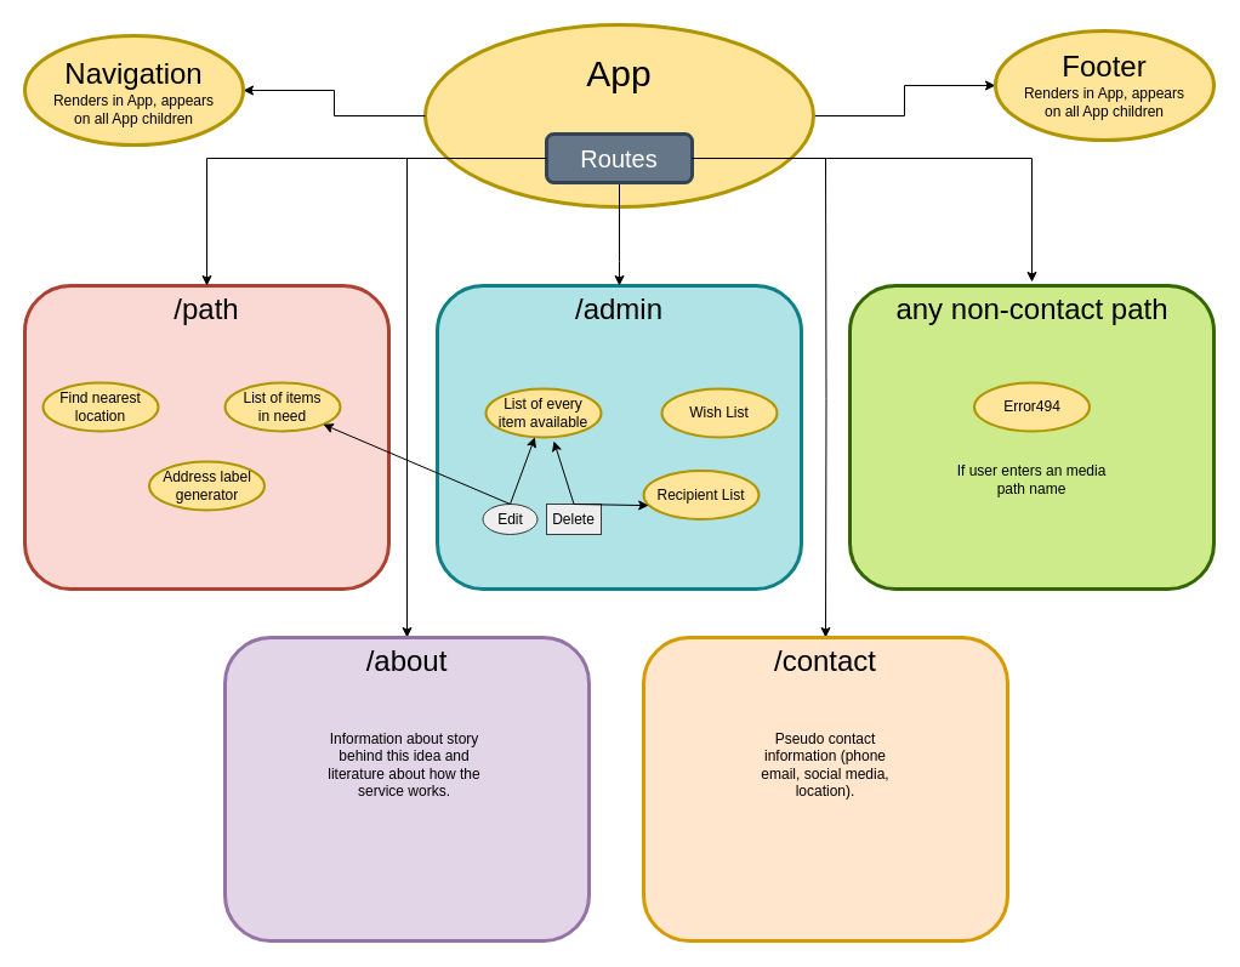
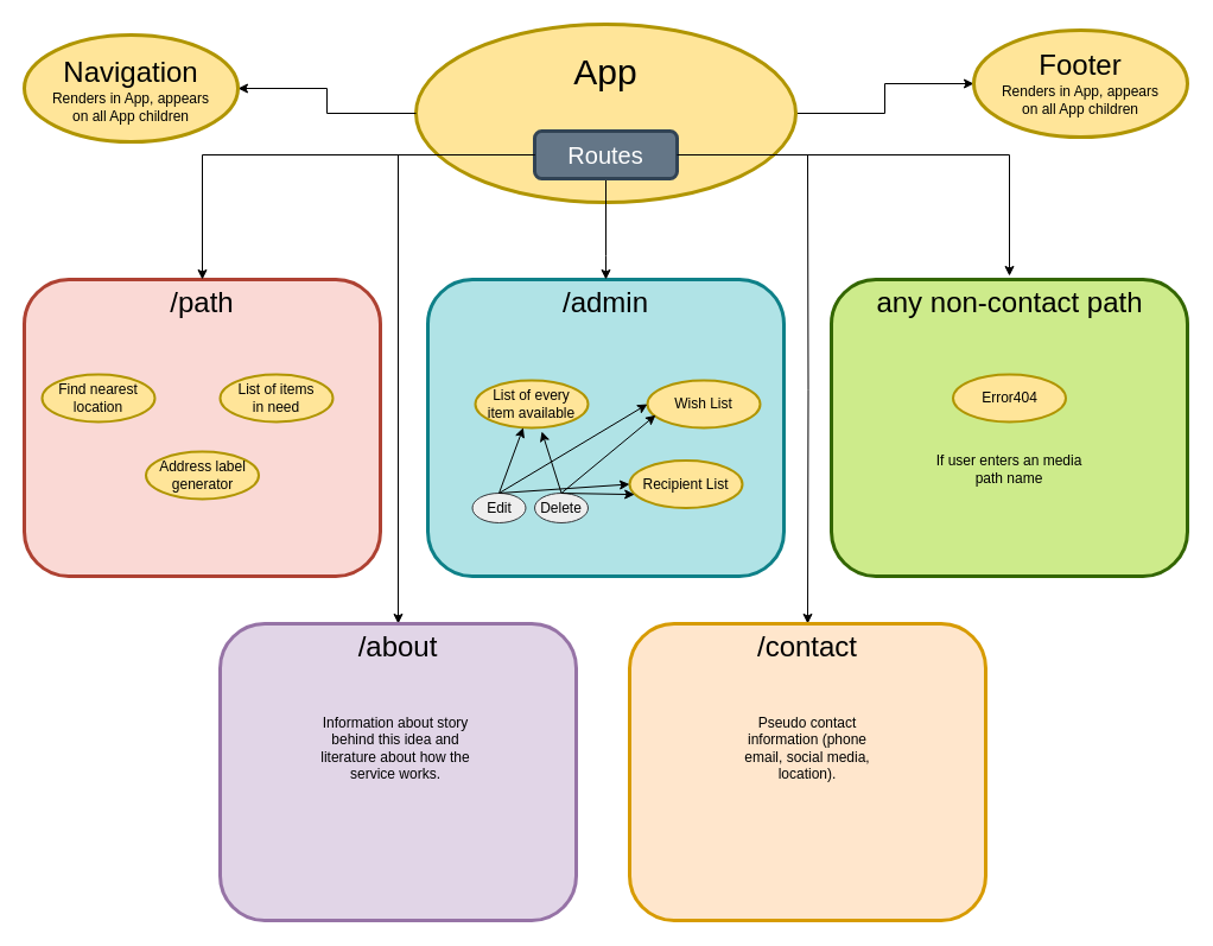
  <mxCell id="0" />
  <mxCell id="1" parent="0" />
  <mxCell id="2" value="" style="rounded=1;whiteSpace=wrap;html=1;fillColor=#b0e3e6;strokeColor=#0e8088;strokeWidth=3;" vertex="1" parent="1"><mxGeometry x="360" y="235" width="300" height="250" as="geometry" /></mxCell>
  <mxCell id="3" value="" style="rounded=1;whiteSpace=wrap;html=1;fillColor=#fad9d5;strokeColor=#ae4132;strokeWidth=3;" vertex="1" parent="1"><mxGeometry x="20" y="235" width="300" height="250" as="geometry" /></mxCell>
  <mxCell id="4" value="&lt;font style=&quot;font-size: 24px&quot;&gt;/admin&lt;/font&gt;" style="text;html=1;strokeColor=none;fillColor=none;align=center;verticalAlign=middle;whiteSpace=wrap;rounded=0;" vertex="1" parent="1"><mxGeometry x="490" y="245" width="40" height="20" as="geometry" /></mxCell>
  <mxCell id="5" value="" style="edgeStyle=orthogonalEdgeStyle;rounded=0;orthogonalLoop=1;jettySize=auto;html=1;exitX=1;exitY=0.5;exitDx=0;exitDy=0;" edge="1" parent="1" source="6" target="10"><mxGeometry relative="1" as="geometry"><mxPoint x="750" y="127" as="targetPoint" /></mxGeometry></mxCell>
  <mxCell id="6" value="" style="ellipse;whiteSpace=wrap;html=1;strokeWidth=3;fillColor=#FFE599;strokeColor=#B09500;fontColor=#ffffff;" vertex="1" parent="1"><mxGeometry x="350" y="20" width="320" height="150" as="geometry" /></mxCell>
  <mxCell id="7" value="&lt;font style=&quot;font-size: 30px&quot;&gt;App&lt;/font&gt;" style="text;html=1;strokeColor=none;fillColor=none;align=center;verticalAlign=middle;whiteSpace=wrap;rounded=0;" vertex="1" parent="1"><mxGeometry x="490" y="50" width="40" height="20" as="geometry" /></mxCell>
  <mxCell id="8" value="&lt;font style=&quot;font-size: 24px&quot;&gt;/path&lt;/font&gt;" style="text;html=1;strokeColor=none;fillColor=none;align=center;verticalAlign=middle;whiteSpace=wrap;rounded=0;" vertex="1" parent="1"><mxGeometry x="150" y="245" width="40" height="20" as="geometry" /></mxCell>
  <mxCell id="9" value="" style="edgeStyle=orthogonalEdgeStyle;rounded=0;orthogonalLoop=1;jettySize=auto;html=1;exitX=0;exitY=0.5;exitDx=0;exitDy=0;" edge="1" parent="1" source="6" target="11"><mxGeometry relative="1" as="geometry" /></mxCell>
  <mxCell id="10" value="" style="ellipse;whiteSpace=wrap;html=1;strokeWidth=3;fillColor=#FFE599;strokeColor=#B09500;fontColor=#ffffff;" vertex="1" parent="1"><mxGeometry x="820" y="25" width="180" height="90" as="geometry" /></mxCell>
  <mxCell id="11" value="" style="ellipse;whiteSpace=wrap;html=1;strokeWidth=3;fillColor=#FFE599;strokeColor=#B09500;fontColor=#ffffff;" vertex="1" parent="1"><mxGeometry x="20" y="29" width="180" height="90" as="geometry" /></mxCell>
  <mxCell id="12" value="&lt;font color=&quot;#000000&quot;&gt;Find nearest location&lt;/font&gt;" style="ellipse;whiteSpace=wrap;html=1;strokeWidth=2;fillColor=#FFE599;strokeColor=#B09500;fontColor=#ffffff;" vertex="1" parent="1"><mxGeometry x="35" y="315" width="95" height="40" as="geometry" /></mxCell>
  <mxCell id="13" value="&lt;font style=&quot;font-size: 24px&quot;&gt;Footer&lt;/font&gt;" style="text;html=1;strokeColor=none;fillColor=none;align=center;verticalAlign=middle;whiteSpace=wrap;rounded=0;" vertex="1" parent="1"><mxGeometry x="890" y="45" width="40" height="20" as="geometry" /></mxCell>
  <mxCell id="14" value="Renders in App, appears on all App children" style="text;html=1;strokeColor=none;fillColor=none;align=center;verticalAlign=middle;whiteSpace=wrap;rounded=0;" vertex="1" parent="1"><mxGeometry x="835" y="74" width="150" height="20" as="geometry" /></mxCell>
  <mxCell id="15" value="" style="edgeStyle=orthogonalEdgeStyle;rounded=0;orthogonalLoop=1;jettySize=auto;html=1;" edge="1" parent="1" source="16" target="2"><mxGeometry relative="1" as="geometry"><Array as="points"><mxPoint x="510" y="215" /><mxPoint x="510" y="215" /></Array></mxGeometry></mxCell>
  <mxCell id="16" value="&lt;font style=&quot;font-size: 20px&quot;&gt;Routes&lt;/font&gt;" style="rounded=1;whiteSpace=wrap;html=1;strokeWidth=3;fillColor=#647687;strokeColor=#314354;fontColor=#ffffff;" vertex="1" parent="1"><mxGeometry x="450" y="110" width="120" height="40" as="geometry" /></mxCell>
  <mxCell id="17" value="" style="edgeStyle=orthogonalEdgeStyle;rounded=0;orthogonalLoop=1;jettySize=auto;html=1;exitX=0;exitY=0.5;exitDx=0;exitDy=0;entryX=0.5;entryY=0;entryDx=0;entryDy=0;" edge="1" parent="1" source="16" target="3"><mxGeometry relative="1" as="geometry"><mxPoint x="130" y="155" as="targetPoint" /></mxGeometry></mxCell>
  <mxCell id="18" value="&lt;font style=&quot;font-size: 24px&quot;&gt;Navigation&lt;/font&gt;" style="text;html=1;strokeColor=none;fillColor=none;align=center;verticalAlign=middle;whiteSpace=wrap;rounded=0;" vertex="1" parent="1"><mxGeometry x="90" y="50.5" width="40" height="20" as="geometry" /></mxCell>
  <mxCell id="19" value="Renders in App, appears on all App children" style="text;html=1;strokeColor=none;fillColor=none;align=center;verticalAlign=middle;whiteSpace=wrap;rounded=0;" vertex="1" parent="1"><mxGeometry x="35" y="79.5" width="150" height="20" as="geometry" /></mxCell>
  <mxCell id="20" value="&lt;font color=&quot;#000000&quot;&gt;List of items &lt;br&gt;in need&lt;/font&gt;" style="ellipse;whiteSpace=wrap;html=1;strokeWidth=2;fillColor=#FFE599;strokeColor=#B09500;fontColor=#ffffff;" vertex="1" parent="1"><mxGeometry x="185" y="315" width="95" height="40" as="geometry" /></mxCell>
  <mxCell id="21" value="&lt;font color=&quot;#000000&quot;&gt;Address label generator&lt;/font&gt;&lt;br&gt;" style="ellipse;whiteSpace=wrap;html=1;strokeWidth=2;fillColor=#FFE599;strokeColor=#B09500;fontColor=#ffffff;" vertex="1" parent="1"><mxGeometry x="122.5" y="380" width="95" height="40" as="geometry" /></mxCell>
  <mxCell id="22" value="&lt;font color=&quot;#000000&quot;&gt;List of every item&amp;nbsp;available&lt;br&gt;&lt;/font&gt;" style="ellipse;whiteSpace=wrap;html=1;strokeWidth=2;fillColor=#FFE599;strokeColor=#B09500;fontColor=#ffffff;" vertex="1" parent="1"><mxGeometry x="400" y="320" width="95" height="40" as="geometry" /></mxCell>
  <mxCell id="23" value="&lt;font color=&quot;#000000&quot;&gt;Wish List&lt;br&gt;&lt;/font&gt;" style="ellipse;whiteSpace=wrap;html=1;strokeWidth=2;fillColor=#FFE599;strokeColor=#B09500;fontColor=#ffffff;" vertex="1" parent="1"><mxGeometry x="545" y="320" width="95" height="40" as="geometry" /></mxCell>
  <mxCell id="24" value="&lt;font color=&quot;#000000&quot;&gt;Recipient List&lt;br&gt;&lt;/font&gt;" style="ellipse;whiteSpace=wrap;html=1;strokeWidth=2;fillColor=#FFE599;strokeColor=#B09500;fontColor=#ffffff;" vertex="1" parent="1"><mxGeometry x="530" y="387.5" width="95" height="40" as="geometry" /></mxCell>
  <mxCell id="25" value="&lt;font color=&quot;#000000&quot;&gt;Edit&lt;br&gt;&lt;/font&gt;" style="ellipse;whiteSpace=wrap;html=1;strokeWidth=1;fillColor=#eeeeee;strokeColor=#36393d;" vertex="1" parent="1"><mxGeometry x="397.5" y="415" width="45" height="25" as="geometry" /></mxCell>
- <mxCell id="26" value="&lt;font color=&quot;#000000&quot;&gt;Delete&lt;br&gt;&lt;/font&gt;" style="whiteSpace=wrap;html=1;strokeWidth=1;fillColor=#eeeeee;strokeColor=#36393d;rounded=0;" vertex="1" parent="1"><mxGeometry x="450" y="415" width="45" height="25" as="geometry" /></mxCell>
+ <mxCell id="26" value="&lt;font color=&quot;#000000&quot;&gt;Delete&lt;br&gt;&lt;/font&gt;" style="ellipse;whiteSpace=wrap;html=1;strokeWidth=1;fillColor=#eeeeee;strokeColor=#36393d;" vertex="1" parent="1"><mxGeometry x="450" y="415" width="45" height="25" as="geometry" /></mxCell>
  <mxCell id="27" value="" style="endArrow=classic;html=1;exitX=0.5;exitY=0;exitDx=0;exitDy=0;" edge="1" parent="1" source="25" target="22"><mxGeometry width="50" height="50" relative="1" as="geometry"><mxPoint x="395" y="420" as="sourcePoint" /><mxPoint x="445" y="370" as="targetPoint" /></mxGeometry></mxCell>
  <mxCell id="28" value="" style="endArrow=classic;html=1;exitX=0.5;exitY=0;exitDx=0;exitDy=0;" edge="1" parent="1" source="26"><mxGeometry width="50" height="50" relative="1" as="geometry"><mxPoint x="450" y="425" as="sourcePoint" /><mxPoint x="456" y="363" as="targetPoint" /></mxGeometry></mxCell>
- <mxCell id="29" value="" style="endArrow=classic;html=1;exitX=0.5;exitY=0;exitDx=0;exitDy=0;" edge="1" parent="1" source="25" target="20"><mxGeometry width="50" height="50" relative="1" as="geometry"><mxPoint x="482.759" y="424.759" as="sourcePoint" /><mxPoint x="466" y="373" as="targetPoint" /></mxGeometry></mxCell>
+ <mxCell id="29" value="" style="endArrow=classic;html=1;exitX=0.5;exitY=0;exitDx=0;exitDy=0;entryX=0;entryY=0.5;entryDx=0;entryDy=0;" edge="1" parent="1" source="25" target="23"><mxGeometry width="50" height="50" relative="1" as="geometry"><mxPoint x="482.759" y="424.759" as="sourcePoint" /><mxPoint x="466" y="373" as="targetPoint" /></mxGeometry></mxCell>
+ <mxCell id="30" value="" style="endArrow=classic;html=1;exitX=0.5;exitY=0;exitDx=0;exitDy=0;entryX=0;entryY=0.5;entryDx=0;entryDy=0;" edge="1" parent="1" source="25" target="24"><mxGeometry width="50" height="50" relative="1" as="geometry"><mxPoint x="430.345" y="424.759" as="sourcePoint" /><mxPoint x="540" y="350.276" as="targetPoint" /></mxGeometry></mxCell>
+ <mxCell id="31" value="" style="endArrow=classic;html=1;exitX=0.5;exitY=0;exitDx=0;exitDy=0;entryX=0.073;entryY=0.731;entryDx=0;entryDy=0;entryPerimeter=0;" edge="1" parent="1" source="26" target="23"><mxGeometry width="50" height="50" relative="1" as="geometry"><mxPoint x="482.759" y="424.759" as="sourcePoint" /><mxPoint x="466" y="373" as="targetPoint" /></mxGeometry></mxCell>
  <mxCell id="32" value="" style="endArrow=classic;html=1;exitX=0.5;exitY=0;exitDx=0;exitDy=0;entryX=0.044;entryY=0.716;entryDx=0;entryDy=0;entryPerimeter=0;" edge="1" parent="1" source="26" target="24"><mxGeometry width="50" height="50" relative="1" as="geometry"><mxPoint x="482.759" y="424.759" as="sourcePoint" /><mxPoint x="546.897" y="359.241" as="targetPoint" /></mxGeometry></mxCell>
  <mxCell id="33" value="" style="rounded=1;whiteSpace=wrap;html=1;fillColor=#cdeb8b;strokeColor=#336600;strokeWidth=3;" vertex="1" parent="1"><mxGeometry x="700" y="235" width="300" height="250" as="geometry" /></mxCell>
  <mxCell id="34" value="&lt;span style=&quot;font-size: 24px&quot;&gt;any non-contact path&lt;/span&gt;" style="text;html=1;strokeColor=none;fillColor=none;align=center;verticalAlign=middle;whiteSpace=wrap;rounded=0;" vertex="1" parent="1"><mxGeometry x="727.5" y="245" width="245" height="20" as="geometry" /></mxCell>
  <mxCell id="35" value="" style="edgeStyle=orthogonalEdgeStyle;rounded=0;orthogonalLoop=1;jettySize=auto;html=1;exitX=1;exitY=0.5;exitDx=0;exitDy=0;" edge="1" parent="1" source="16"><mxGeometry relative="1" as="geometry"><mxPoint x="520" y="160" as="sourcePoint" /><mxPoint x="850" y="232" as="targetPoint" /><Array as="points"><mxPoint x="850" y="130" /></Array></mxGeometry></mxCell>
- <mxCell id="36" value="&lt;font color=&quot;#000000&quot;&gt;Error494&lt;br&gt;&lt;/font&gt;" style="ellipse;whiteSpace=wrap;html=1;strokeWidth=2;fillColor=#FFE599;strokeColor=#B09500;fontColor=#ffffff;" vertex="1" parent="1"><mxGeometry x="802.5" y="315" width="95" height="40" as="geometry" /></mxCell>
+ <mxCell id="36" value="&lt;font color=&quot;#000000&quot;&gt;Error404&lt;br&gt;&lt;/font&gt;" style="ellipse;whiteSpace=wrap;html=1;strokeWidth=2;fillColor=#FFE599;strokeColor=#B09500;fontColor=#ffffff;" vertex="1" parent="1"><mxGeometry x="802.5" y="315" width="95" height="40" as="geometry" /></mxCell>
  <mxCell id="37" value="If user enters an media path name" style="text;html=1;strokeColor=none;fillColor=none;align=center;verticalAlign=middle;whiteSpace=wrap;rounded=0;" vertex="1" parent="1"><mxGeometry x="785" y="385" width="130" height="20" as="geometry" /></mxCell>
  <mxCell id="38" value="" style="edgeStyle=orthogonalEdgeStyle;rounded=0;orthogonalLoop=1;jettySize=auto;html=1;entryX=0.5;entryY=0;entryDx=0;entryDy=0;" edge="1" parent="1" target="39"><mxGeometry relative="1" as="geometry"><mxPoint x="450" y="130" as="sourcePoint" /><mxPoint x="335" y="515" as="targetPoint" /><Array as="points"><mxPoint x="335" y="130" /></Array></mxGeometry></mxCell>
  <mxCell id="39" value="" style="rounded=1;whiteSpace=wrap;html=1;fillColor=#e1d5e7;strokeColor=#9673a6;strokeWidth=3;" vertex="1" parent="1"><mxGeometry x="185" y="525" width="300" height="250" as="geometry" /></mxCell>
  <mxCell id="40" value="&lt;font style=&quot;font-size: 24px&quot;&gt;/about&lt;/font&gt;" style="text;html=1;strokeColor=none;fillColor=none;align=center;verticalAlign=middle;whiteSpace=wrap;rounded=0;" vertex="1" parent="1"><mxGeometry x="315" y="535" width="40" height="20" as="geometry" /></mxCell>
  <mxCell id="41" value="" style="edgeStyle=orthogonalEdgeStyle;rounded=0;orthogonalLoop=1;jettySize=auto;html=1;entryX=0.5;entryY=0;entryDx=0;entryDy=0;" edge="1" parent="1" target="42"><mxGeometry relative="1" as="geometry"><mxPoint x="680" y="130" as="sourcePoint" /><mxPoint x="680" y="450" as="targetPoint" /></mxGeometry></mxCell>
  <mxCell id="42" value="" style="rounded=1;whiteSpace=wrap;html=1;fillColor=#ffe6cc;strokeColor=#d79b00;strokeWidth=3;" vertex="1" parent="1"><mxGeometry x="530" y="525" width="300" height="250" as="geometry" /></mxCell>
  <mxCell id="43" value="&lt;font style=&quot;font-size: 24px&quot;&gt;/contact&lt;/font&gt;" style="text;html=1;strokeColor=none;fillColor=none;align=center;verticalAlign=middle;whiteSpace=wrap;rounded=0;" vertex="1" parent="1"><mxGeometry x="660" y="535" width="40" height="20" as="geometry" /></mxCell>
  <mxCell id="44" value="Information about story behind this idea and literature about how the service works." style="text;html=1;strokeColor=none;fillColor=none;align=center;verticalAlign=middle;whiteSpace=wrap;rounded=0;" vertex="1" parent="1"><mxGeometry x="267.5" y="620" width="130" height="20" as="geometry" /></mxCell>
  <mxCell id="45" value="Pseudo contact information (phone email, social media, location)." style="text;html=1;strokeColor=none;fillColor=none;align=center;verticalAlign=middle;whiteSpace=wrap;rounded=0;" vertex="1" parent="1"><mxGeometry x="615" y="620" width="130" height="20" as="geometry" /></mxCell>
